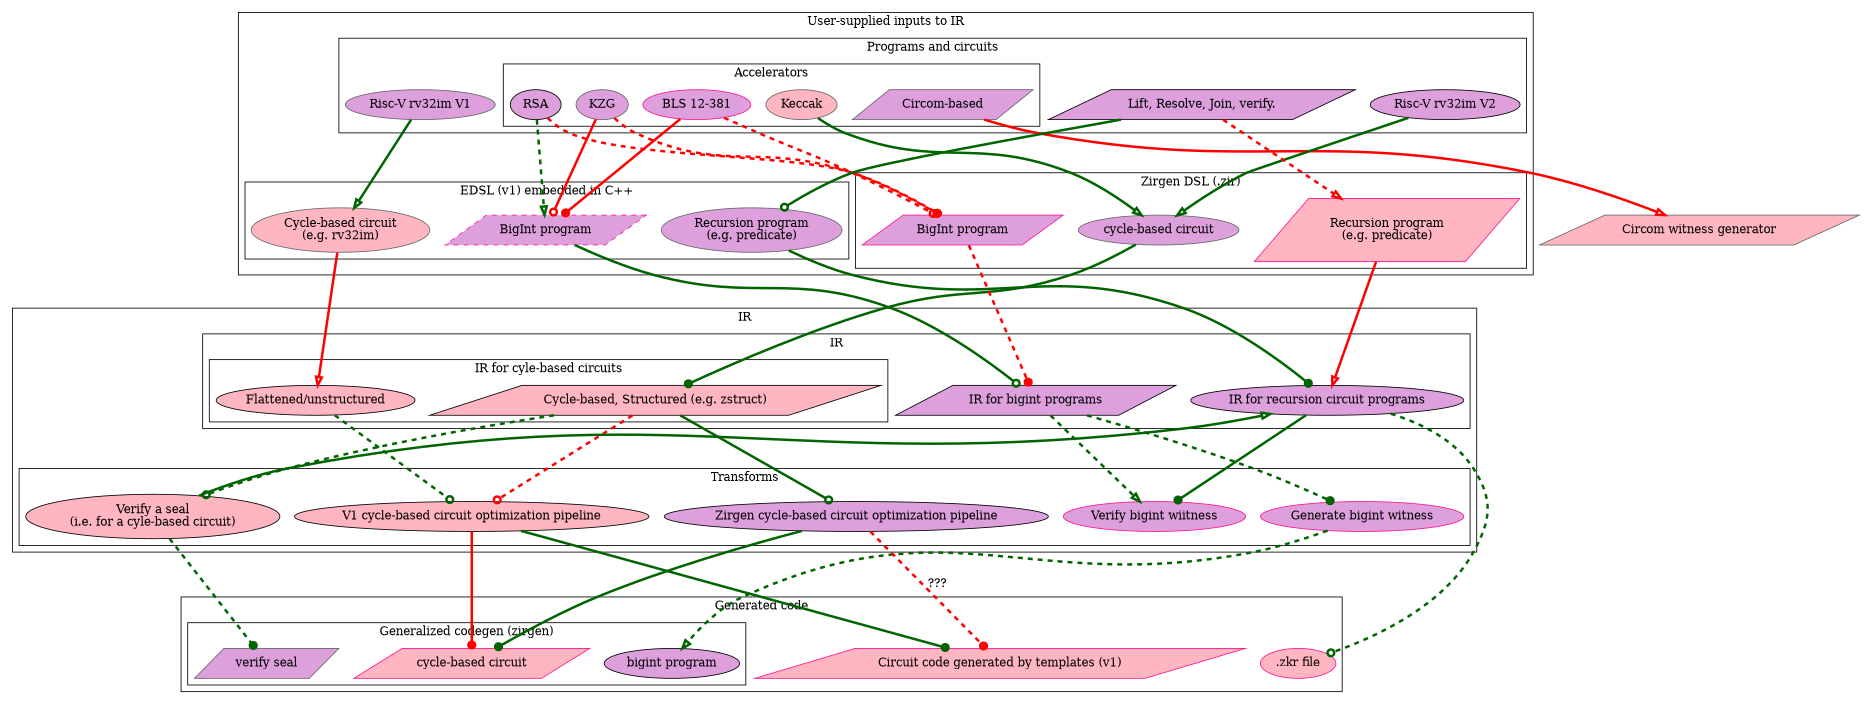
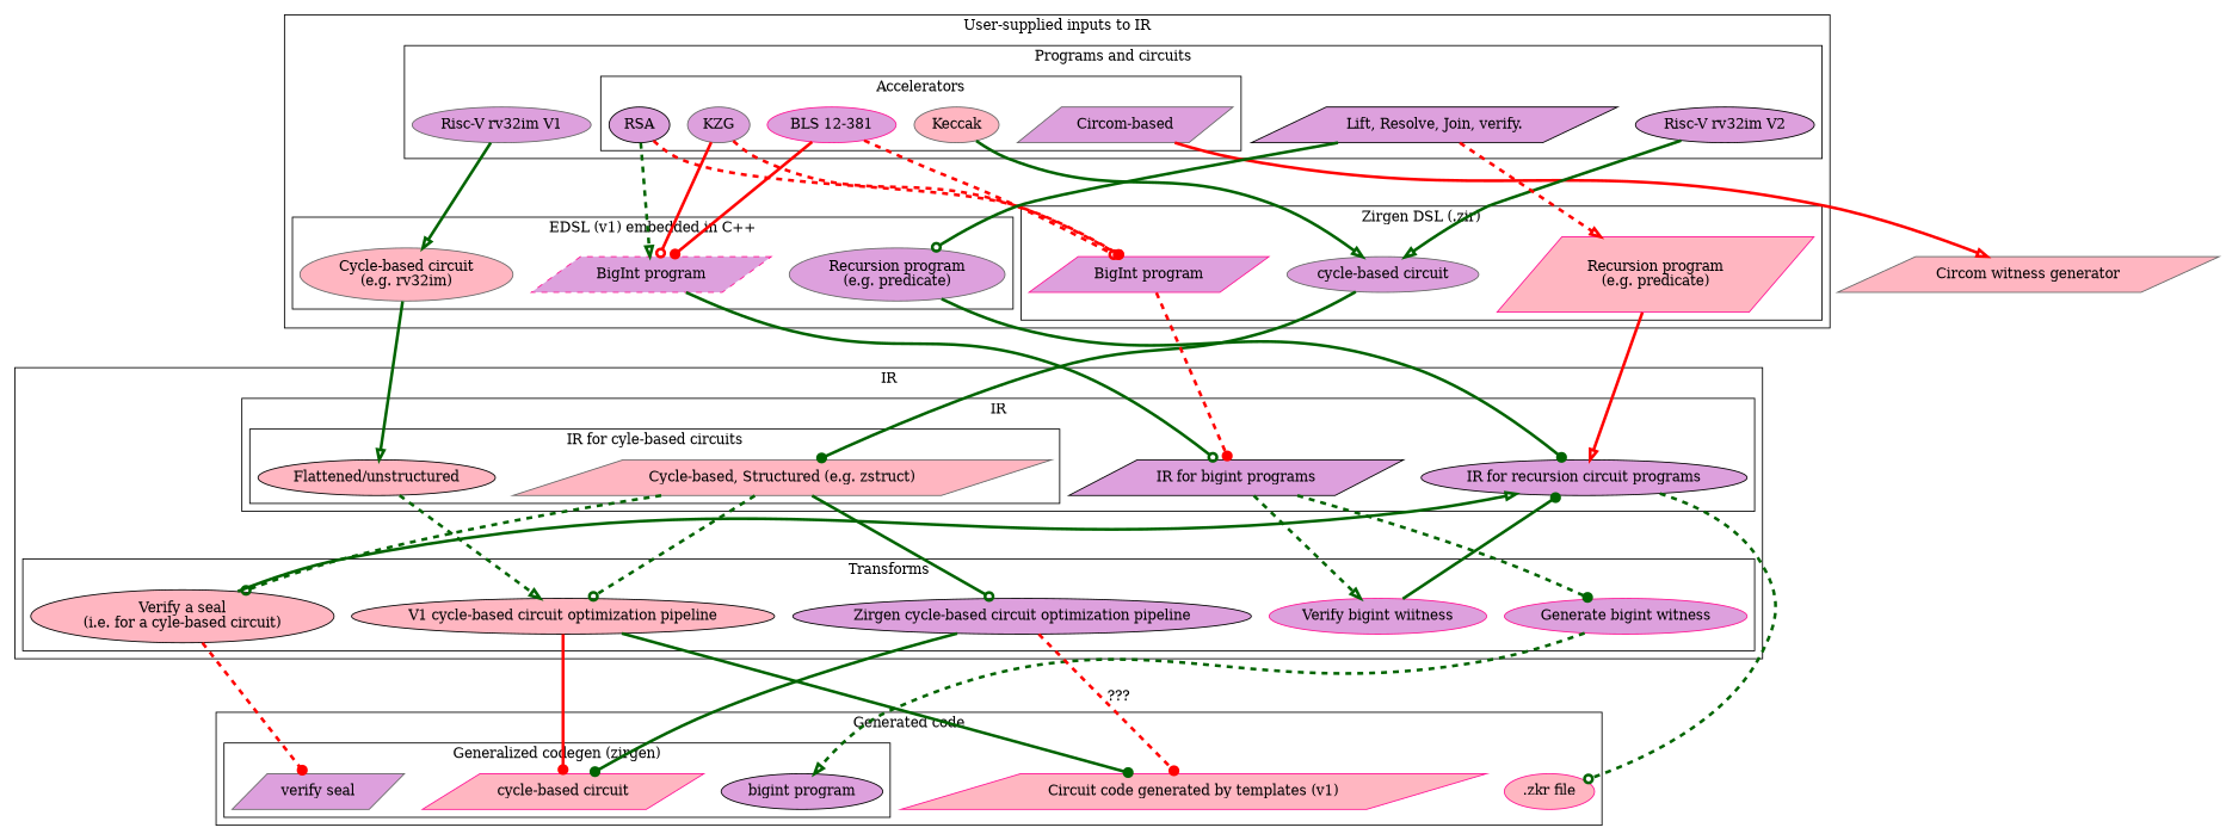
  digraph {
    compound=true
    penwidth=1
    rankdir=TB
    ranksep=1.3
    node [color=black fillcolor=plum shape=ellipse style=filled]
    edge [arrowhead=dot color=darkgreen penwidth=3 style=bold]
    n1 [label=RSA]
    n2 [color=gray40 label=KZG]
    n3 [color=deeppink label="BLS 12-381"]
    n4 [color=gray40 fillcolor=lightpink label=Keccak]
    n5 [color=gray40 label="Circom-based" shape=parallelogram]
    n6 [color=gray40 label="Risc-V rv32im V1"]
    n7 [label="Risc-V rv32im V2"]
    n8 [label="Lift, Resolve, Join, verify." shape=parallelogram]
    n9 [color=gray40 fillcolor=lightpink label="Cycle-based circuit\n(e.g. rv32im)"]
    n10 [color=deeppink label="BigInt program" shape=parallelogram style="dashed,filled"]
    n11 [color=gray40 label="Recursion program\n(e.g. predicate)"]
    n12 [color=gray40 label="cycle-based circuit"]
    n13 [color=deeppink label="BigInt program" shape=parallelogram]
    n14 [color=deeppink fillcolor=lightpink label="Recursion program\n(e.g. predicate)" shape=parallelogram]
    n15 [fillcolor=lightpink label="Flattened/unstructured"]
-   n16 [fillcolor=lightpink label="Cycle-based, Structured (e.g. zstruct)" rank=same shape=parallelogram]
+   n16 [color=gray40 fillcolor=lightpink label="Cycle-based, Structured (e.g. zstruct)" rank=same shape=parallelogram]
    n17 [label="IR for bigint programs" shape=parallelogram]
    n18 [label="IR for recursion circuit programs"]
    n19 [fillcolor=lightpink label="Verify a seal\n(i.e. for a cyle-based circuit)"]
    n20 [color=deeppink label="Generate bigint witness"]
    n21 [color=deeppink label="Verify bigint wiitness"]
    n22 [fillcolor=lightpink label="V1 cycle-based circuit optimization pipeline"]
    n23 [label="Zirgen cycle-based circuit optimization pipeline"]
    n24 [color=deeppink fillcolor=lightpink label="cycle-based circuit" shape=parallelogram]
    n25 [label="bigint program"]
    n26 [color=gray40 label="verify seal" shape=parallelogram]
    n27 [color=deeppink fillcolor=lightpink label=".zkr file"]
    n28 [color=deeppink fillcolor=lightpink label="Circuit code generated by templates (v1)" shape=parallelogram]
    n29 [color=gray40 fillcolor=lightpink label="Circom witness generator" shape=parallelogram]
    subgraph cluster_1 {
      label="User-supplied inputs to IR"
      subgraph cluster_2 {
        label="Programs and circuits"
        n6
        n7
        n8
        subgraph cluster_3 {
          label=Accelerators
          n1
          n2
          n3
          n4
          n5
        }
      }
      subgraph cluster_4 {
        label="EDSL (v1) embedded in C++"
        n9
        n10
        n11
      }
      subgraph cluster_5 {
        label="Zirgen DSL (.zir)"
        n12
        n13
        n14
      }
    }
    subgraph cluster_6 {
      label=IR
      subgraph cluster_7 {
        label=IR
        rank=same
        n17
        n18
        subgraph cluster_8 {
          label="IR for cyle-based circuits"
          rank=same
          n15
          n16
        }
      }
      subgraph cluster_9 {
        label=Transforms
        n19
        n20
        n21
        n22
        n23
      }
    }
    subgraph cluster_10 {
      label="Generated code"
      n27
      n28
      subgraph cluster_11 {
        label="Generalized codegen (zirgen)"
        n24
        n25
        n26
      }
    }
    n1 -> n10 [arrowhead=onormal style=dashed]
    n1 -> n13 [color=red style=dashed]
    n2 -> n10 [arrowhead=odot color=red]
    n2 -> n13 [color=red style=dashed]
    n3 -> n10 [color=red]
    n3 -> n13 [arrowhead=odot color=red style=dashed]
    n4 -> n12 [arrowhead=onormal]
    n5 -> n29 [arrowhead=onormal color=red]
    n6 -> n9 [arrowhead=onormal]
    n7 -> n12 [arrowhead=onormal]
    n8 -> n11 [arrowhead=odot]
    n8 -> n14 [arrowhead=onormal color=red style=dashed weight=0.3]
-   n9 -> n15 [arrowhead=onormal color=red]
+   n9 -> n15 [arrowhead=onormal]
    n10 -> n17 [arrowhead=odot]
    n11 -> n18
    n12 -> n16
    n13 -> n17 [color=red style=dashed]
    n14 -> n18 [arrowhead=onormal color=red]
-   n15 -> n22 [arrowhead=odot style=dashed]
+   n15 -> n22 [arrowhead=onormal style=dashed]
    n16 -> n19 [arrowhead=odot style=dashed]
-   n16 -> n22 [arrowhead=odot color=red style=dashed]
+   n16 -> n22 [arrowhead=odot style=dashed]
    n16 -> n23 [arrowhead=odot]
    n17 -> n20 [style=dashed]
    n17 -> n21 [arrowhead=onormal style=dashed]
    n18 -> n27 [arrowhead=odot style=dashed]
    n19 -> n18 [arrowhead=onormal constraint=false]
-   n19 -> n26 [style=dashed]
+   n19 -> n26 [color=red style=dashed]
    n20 -> n25 [arrowhead=onormal style=dashed]
-   n18 -> n21 [constraint=false]
+   n21 -> n18 [constraint=false]
    n22 -> n24 [color=red]
    n22 -> n28
    n23 -> n24
    n23 -> n28 [color=red label="???" style=dashed]
  }
